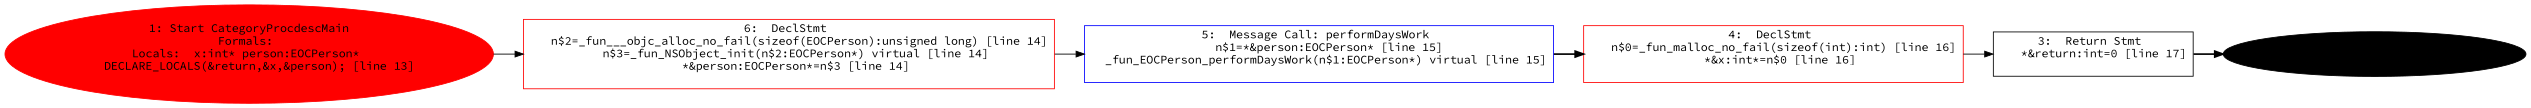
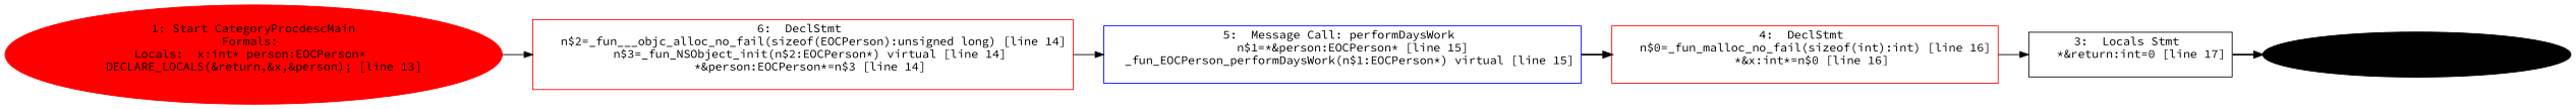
  digraph {
    rankdir=LR
    fontname="Source Code Pro"
    node [color=red fontname="Source Code Pro" shape=box]
    edge [style=solid fontname="Source Code Pro"]
    n1 [label="1: Start CategoryProcdescMain\nFormals: \nLocals:  x:int* person:EOCPerson* \n   DECLARE_LOCALS(&return,&x,&person); [line 13]\n " style=filled shape=""]
    n2 [label="6:  DeclStmt \n   n$2=_fun___objc_alloc_no_fail(sizeof(EOCPerson):unsigned long) [line 14]\n  n$3=_fun_NSObject_init(n$2:EOCPerson*) virtual [line 14]\n  *&person:EOCPerson*=n$3 [line 14]\n "]
    n3 [label="5:  Message Call: performDaysWork \n   n$1=*&person:EOCPerson* [line 15]\n  _fun_EOCPerson_performDaysWork(n$1:EOCPerson*) virtual [line 15]\n " color=blue]
    n4 [color=black label="2: Exit CategoryProcdescMain \n  " style=filled shape=""]
-   n5 [label="3:  Return Stmt \n   *&return:int=0 [line 17]\n " color=black]
+   n5 [label="3:  Locals Stmt \n   *&return:int=0 [line 17]\n " color=black]
    n6 [label="4:  DeclStmt \n   n$0=_fun_malloc_no_fail(sizeof(int):int) [line 16]\n  *&x:int*=n$0 [line 16]\n "]
    n1 -> n2
    n2 -> n3
    n3 -> n6 [style=bold]
    n5 -> n4 [style=bold]
    n6 -> n5
  }
